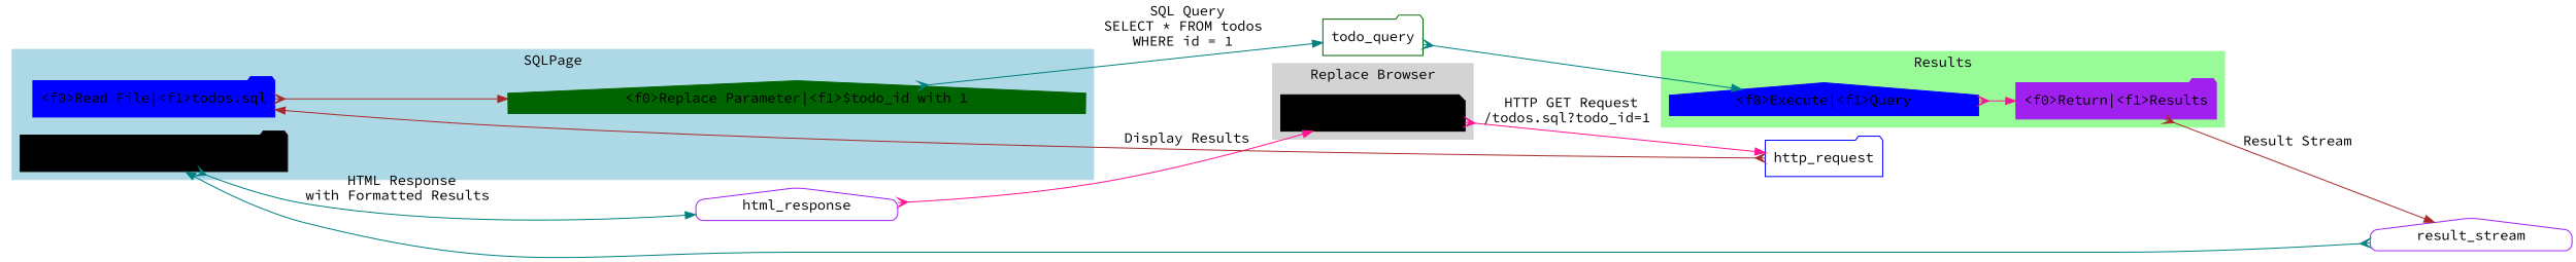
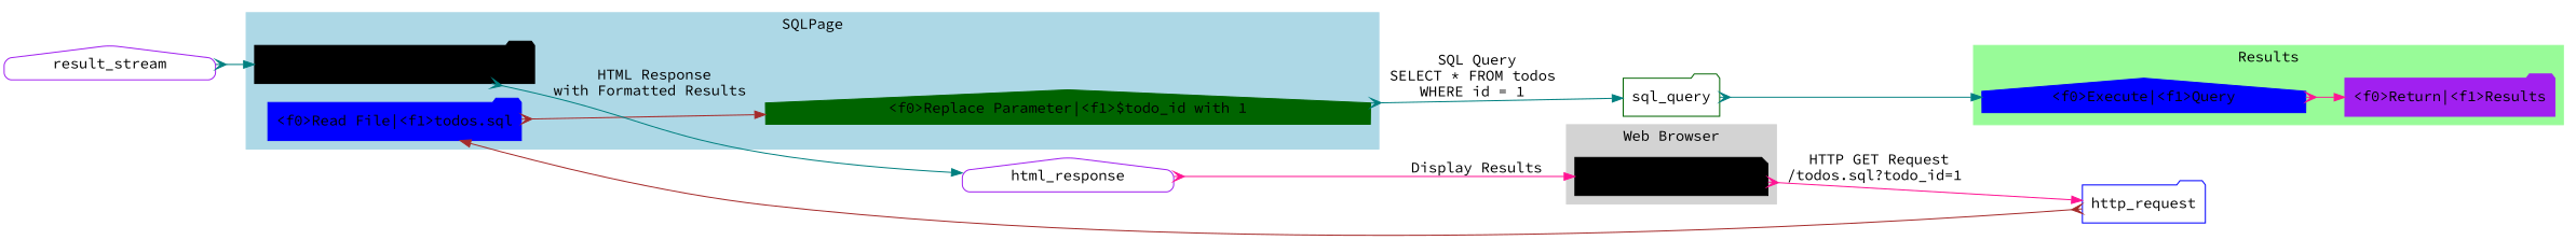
  digraph {
    fontname="Source Code Pro"
    rankdir=LR
    node [color=blue fontname="Source Code Pro" shape=folder style=filled]
    edge [arrowhead=normal arrowtail=crow color=teal dir=both fontname="Source Code Pro" headport=f0 tailport=f1]
    n1 [label="<f0>Read File|<f1>todos.sql"]
    n2 [color=darkgreen label="<f0>Replace Parameter|<f1>$todo_id with 1" shape=house]
    n3 [color=black label="<f0>Format Results|<f1>as HTML"]
    n4 [color=black label="<f0>Web Browser|<f1>" shape=note]
    n5 [label="<f0>Execute|<f1>Query" shape=house]
    n6 [color=purple label="<f0>Return|<f1>Results"]
-   sql_query [color=darkgreen style=rounded label=todo_query]
+   sql_query [color=darkgreen style=rounded]
    html_response [color=purple shape=house style=rounded]
    http_request [style=rounded]
    result_stream [color=purple shape=house style=rounded]
    subgraph cluster_1 {
      color=lightblue
      label=SQLPage
      style=filled
      n1
      n2
      n3
    }
    subgraph cluster_2 {
      color=lightgrey
-     label="Replace Browser"
+     label="Web Browser"
      style=filled
      n4
    }
    subgraph cluster_3 {
      color=palegreen
      label=Results
      style=filled
      n5
      n6
    }
    n1 -> n2 [color=brown]
    n2 -> sql_query [label=" SQL Query\nSELECT * FROM todos\nWHERE id = 1"]
    n3 -> html_response [label=" HTML Response\nwith Formatted Results"]
    n4 -> http_request [color=deeppink label=" HTTP GET Request\n/todos.sql?todo_id=1"]
    n5 -> n6 [color=deeppink]
-   n6 -> result_stream [color=brown label=" Result Stream"]
    sql_query -> n5
    html_response -> n4 [color=deeppink label=" Display Results"]
    http_request -> n1 [color=brown]
    result_stream -> n3
  }
